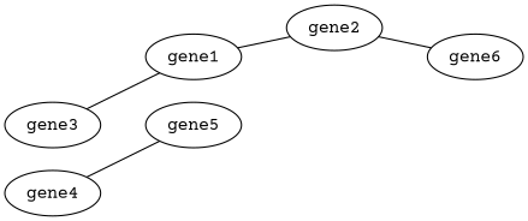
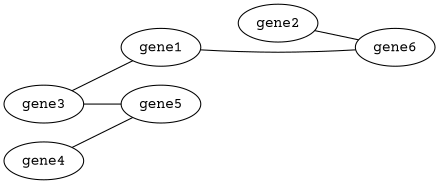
  strict graph {
    fontname="Courier Prime"
    rankdir=LR
    node [fontname="Courier Prime"]
    edge [fontname="Courier Prime" weight=2]
    gene1
    gene2
    gene6
    gene3
    gene5
    gene4
-   gene1 -- gene2
+   gene1 -- gene6
    gene2 -- gene6
    gene3 -- gene1 [weight=0.5]
+   gene3 -- gene5
    gene4 -- gene5 [weight=1]
  }
